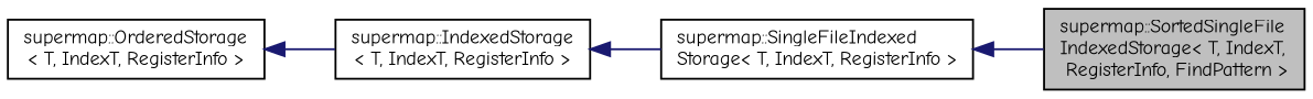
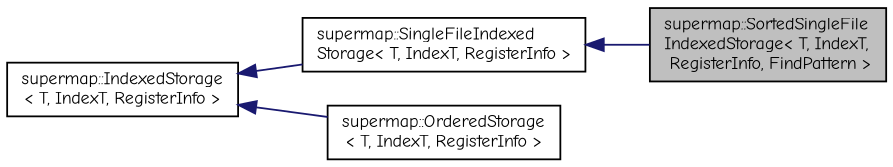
  digraph {
    fontname="Comic Neue"
    rankdir=LR
    node [color=black fillcolor=white fontname="Comic Neue" fontsize=10 shape=record style=filled]
    edge [color=midnightblue dir=back fontname="Comic Neue" fontsize=10 labelfontname=Helvetica labelfontsize=10 style=solid]
    n1 [fillcolor=grey75 fontcolor=black height=0.2 label="supermap::SortedSingleFile\lIndexedStorage\< T, IndexT,\l RegisterInfo, FindPattern \>" width=0.4]
    n2 [height=0.2 label="supermap::SingleFileIndexed\lStorage\< T, IndexT, RegisterInfo \>" width=0.4]
    n3 [height=0.2 label="supermap::IndexedStorage\l\< T, IndexT, RegisterInfo \>" width=0.4]
    n4 [height=0.2 label="supermap::OrderedStorage\l\< T, IndexT, RegisterInfo \>" width=0.4]
    n2 -> n1
    n3 -> n2
-   n4 -> n3
+   n3 -> n4
  }
